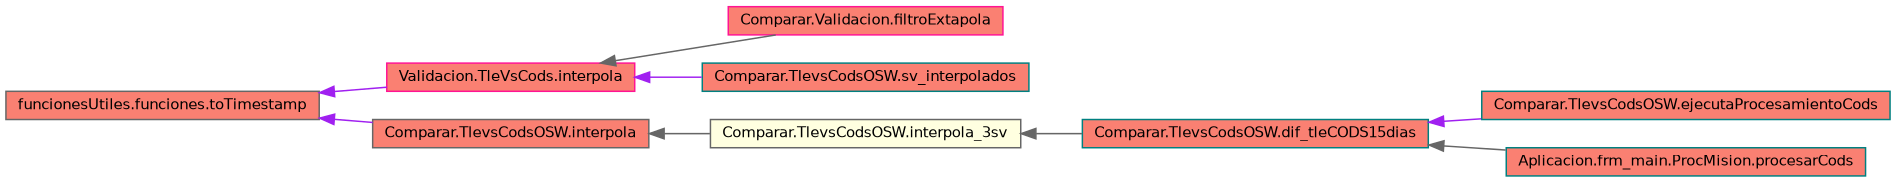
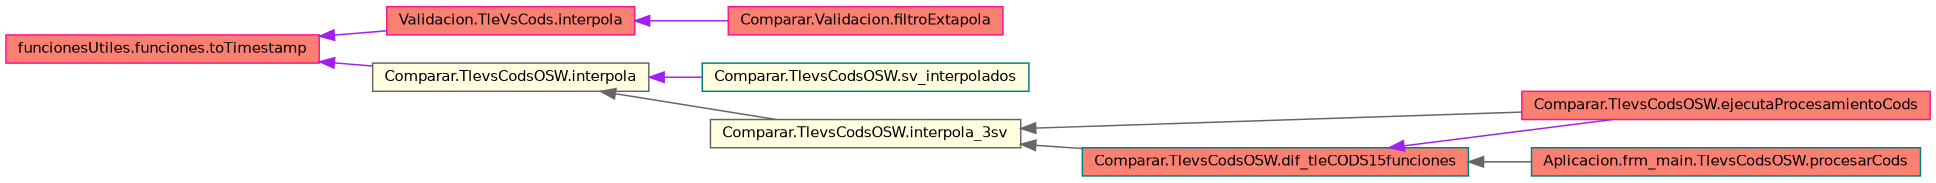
  digraph {
    rankdir=LR
    node [color=teal fillcolor=salmon fontname=Helvetica fontsize=10 shape=record style=filled]
    edge [color=purple dir=back fontname=Helvetica fontsize=10 labelfontname=Helvetica labelfontsize=10 style=solid]
-   n1 [color=gray40 fontcolor=black height=0.2 label="funcionesUtiles.funciones.toTimestamp" width=0.4]
+   n1 [color=deeppink fontcolor=black height=0.2 label="funcionesUtiles.funciones.toTimestamp" width=0.4]
    n2 [color=deeppink height=0.2 label="Validacion.TleVsCods.interpola" width=0.4]
-   n3 [color=gray40 height=0.2 label="Comparar.TlevsCodsOSW.interpola" width=0.4]
+   n3 [color=gray40 fillcolor=lightyellow height=0.2 label="Comparar.TlevsCodsOSW.interpola" width=0.4]
    n4 [color=deeppink height=0.2 label="Comparar.Validacion.filtroExtapola" width=0.4]
-   n5 [height=0.2 label="Comparar.TlevsCodsOSW.sv_interpolados" width=0.4]
+   n5 [fillcolor=lightyellow height=0.2 label="Comparar.TlevsCodsOSW.sv_interpolados" width=0.4]
    n6 [color=gray40 fillcolor=lightyellow height=0.2 label="Comparar.TlevsCodsOSW.interpola_3sv" width=0.4]
-   n7 [height=0.2 label="Comparar.TlevsCodsOSW.dif_tleCODS15dias" width=0.4]
-   n8 [height=0.2 label="Comparar.TlevsCodsOSW.ejecutaProcesamientoCods" width=0.4]
-   n9 [height=0.2 label="Aplicacion.frm_main.ProcMision.procesarCods" width=0.4]
+   n7 [height=0.2 label="Comparar.TlevsCodsOSW.dif_tleCODS15funciones" width=0.4]
+   n8 [color=deeppink height=0.2 label="Comparar.TlevsCodsOSW.ejecutaProcesamientoCods" width=0.4]
+   n9 [height=0.2 label="Aplicacion.frm_main.TlevsCodsOSW.procesarCods" width=0.4]
    n1 -> n2
    n1 -> n3
-   n2 -> n4 [color=gray40]
-   n2 -> n5
+   n2 -> n4
+   n3 -> n5
    n3 -> n6 [color=gray40]
    n6 -> n7 [color=gray40]
+   n6 -> n8 [color=gray40]
    n7 -> n8
    n7 -> n9 [color=gray40]
  }
